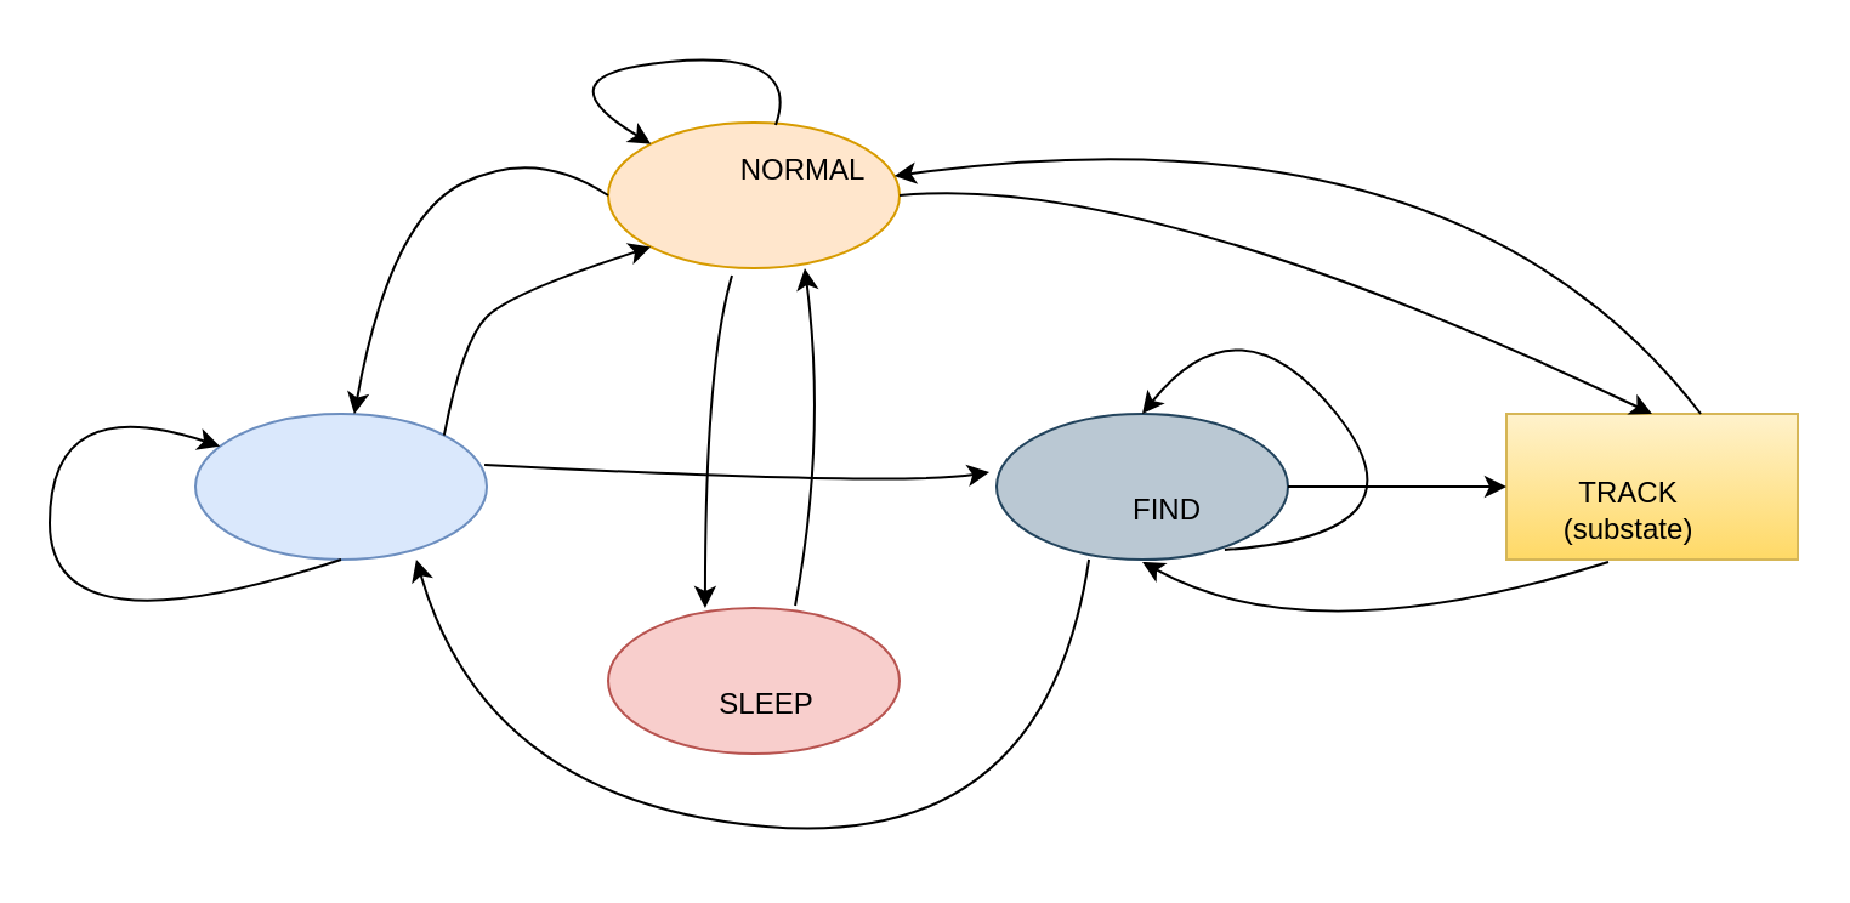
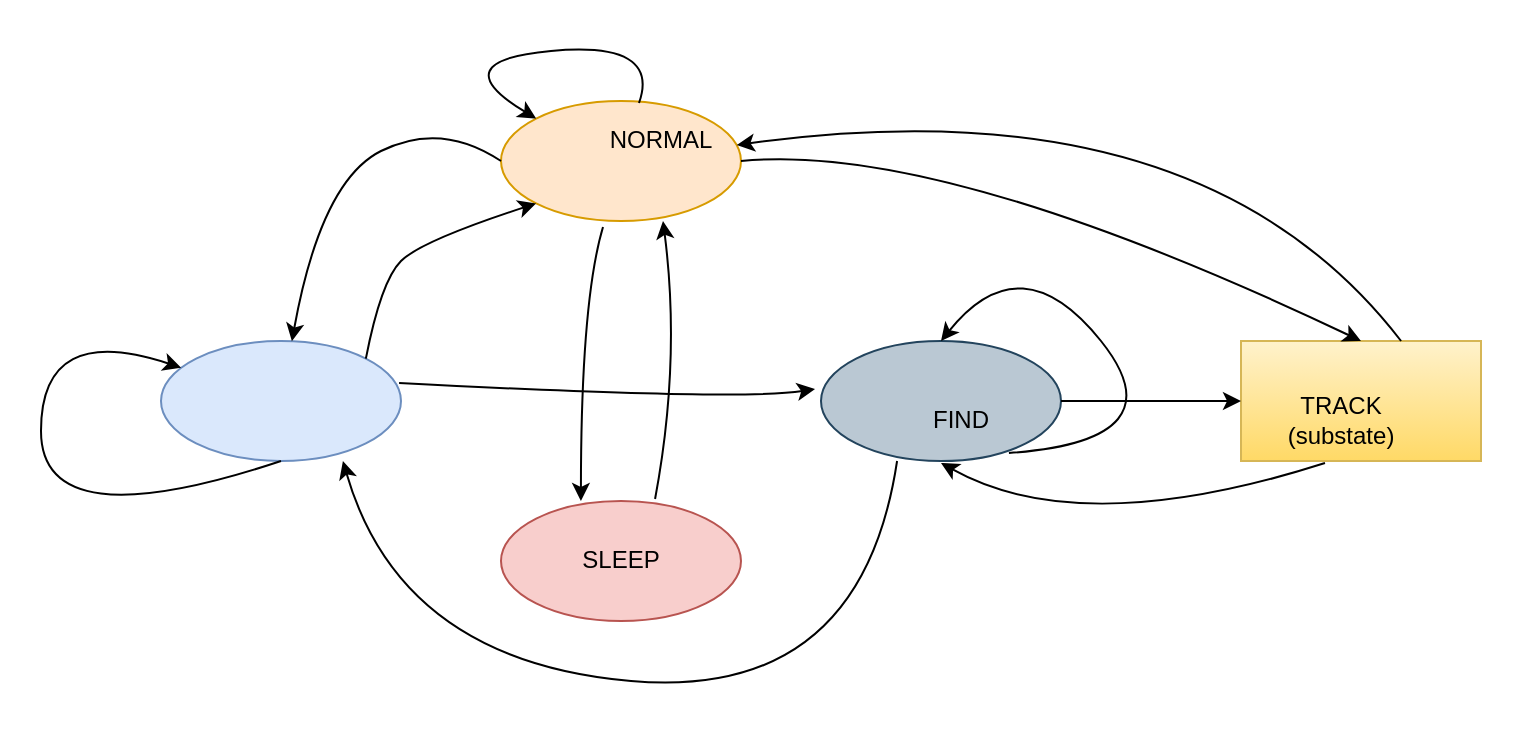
  <mxCell id="0" />
  <mxCell id="1" parent="0" />
  <mxCell id="2" value="" style="ellipse;whiteSpace=wrap;html=1;fillColor=#ffe6cc;strokeColor=#d79b00;" vertex="1" parent="1"><mxGeometry x="250" y="50" width="120" height="60" as="geometry" /></mxCell>
  <mxCell id="3" value="" style="ellipse;whiteSpace=wrap;html=1;fillColor=#dae8fc;strokeColor=#6c8ebf;" vertex="1" parent="1"><mxGeometry x="80" y="170" width="120" height="60" as="geometry" /></mxCell>
  <mxCell id="4" value="" style="ellipse;whiteSpace=wrap;html=1;fillColor=#f8cecc;strokeColor=#b85450;" vertex="1" parent="1"><mxGeometry x="250" y="250" width="120" height="60" as="geometry" /></mxCell>
  <mxCell id="5" value="" style="ellipse;whiteSpace=wrap;html=1;fillColor=#bac8d3;strokeColor=#23445d;" vertex="1" parent="1"><mxGeometry x="410" y="170" width="120" height="60" as="geometry" /></mxCell>
  <mxCell id="6" value="" style="rounded=0;whiteSpace=wrap;html=1;gradientColor=#ffd966;fillColor=#fff2cc;strokeColor=#d6b656;" vertex="1" parent="1"><mxGeometry x="620" y="170" width="120" height="60" as="geometry" /></mxCell>
  <mxCell id="7" value="NORMAL&lt;br&gt;" style="text;html=1;align=center;verticalAlign=middle;resizable=0;points=[];autosize=1;" vertex="1" parent="1"><mxGeometry x="295" y="60" width="70" height="20" as="geometry" /></mxCell>
- <mxCell id="8" value="SLEEP" style="text;html=1;align=center;verticalAlign=middle;resizable=0;points=[];autosize=1;" vertex="1" parent="1"><mxGeometry x="290" y="280" width="50" height="20" as="geometry" /></mxCell>
+ <mxCell id="8" value="SLEEP" style="text;html=1;align=center;verticalAlign=middle;resizable=0;points=[];autosize=1;" vertex="1" parent="1"><mxGeometry x="285" y="270" width="50" height="20" as="geometry" /></mxCell>
  <mxCell id="9" value="FIND" style="text;html=1;align=center;verticalAlign=middle;resizable=0;points=[];autosize=1;" vertex="1" parent="1"><mxGeometry x="460" y="200" width="40" height="20" as="geometry" /></mxCell>
  <mxCell id="10" value="TRACK&lt;br&gt;(substate)" style="text;html=1;align=center;verticalAlign=middle;resizable=0;points=[];autosize=1;" vertex="1" parent="1"><mxGeometry x="635" y="195" width="70" height="30" as="geometry" /></mxCell>
  <mxCell id="11" value="" style="curved=1;endArrow=classic;html=1;exitX=1;exitY=0.5;exitDx=0;exitDy=0;entryX=0.5;entryY=0;entryDx=0;entryDy=0;" edge="1" parent="1" source="2" target="6"><mxGeometry width="50" height="50" relative="1" as="geometry"><mxPoint x="470" y="90" as="sourcePoint" /><mxPoint x="520" y="40" as="targetPoint" /><Array as="points"><mxPoint x="470" y="70" /></Array></mxGeometry></mxCell>
  <mxCell id="12" value="" style="curved=1;endArrow=classic;html=1;exitX=0;exitY=0.5;exitDx=0;exitDy=0;" edge="1" parent="1" source="2" target="3"><mxGeometry width="50" height="50" relative="1" as="geometry"><mxPoint x="160" y="110" as="sourcePoint" /><mxPoint x="210" y="60" as="targetPoint" /><Array as="points"><mxPoint x="220" y="60" /><mxPoint x="160" y="90" /></Array></mxGeometry></mxCell>
  <mxCell id="13" value="" style="curved=1;endArrow=classic;html=1;exitX=0.425;exitY=1.05;exitDx=0;exitDy=0;exitPerimeter=0;entryX=0.333;entryY=0;entryDx=0;entryDy=0;entryPerimeter=0;" edge="1" parent="1" source="2" target="4"><mxGeometry width="50" height="50" relative="1" as="geometry"><mxPoint x="280" y="200" as="sourcePoint" /><mxPoint x="330" y="150" as="targetPoint" /><Array as="points"><mxPoint x="290" y="150" /></Array></mxGeometry></mxCell>
  <mxCell id="14" value="" style="curved=1;endArrow=classic;html=1;exitX=0.992;exitY=0.35;exitDx=0;exitDy=0;exitPerimeter=0;entryX=-0.025;entryY=0.4;entryDx=0;entryDy=0;entryPerimeter=0;" edge="1" parent="1" source="3" target="5"><mxGeometry width="50" height="50" relative="1" as="geometry"><mxPoint x="320" y="200" as="sourcePoint" /><mxPoint x="370" y="150" as="targetPoint" /><Array as="points"><mxPoint x="370" y="200" /></Array></mxGeometry></mxCell>
  <mxCell id="15" value="" style="curved=1;endArrow=classic;html=1;exitX=1;exitY=0.5;exitDx=0;exitDy=0;entryX=0;entryY=0.5;entryDx=0;entryDy=0;" edge="1" parent="1" source="5" target="6"><mxGeometry width="50" height="50" relative="1" as="geometry"><mxPoint x="450" y="140" as="sourcePoint" /><mxPoint x="500" y="90" as="targetPoint" /><Array as="points"><mxPoint x="580" y="200" /></Array></mxGeometry></mxCell>
  <mxCell id="16" value="" style="curved=1;endArrow=classic;html=1;exitX=0.35;exitY=1.017;exitDx=0;exitDy=0;exitPerimeter=0;" edge="1" parent="1" source="6"><mxGeometry width="50" height="50" relative="1" as="geometry"><mxPoint x="550" y="310" as="sourcePoint" /><mxPoint x="470" y="231" as="targetPoint" /><Array as="points"><mxPoint x="540" y="270" /></Array></mxGeometry></mxCell>
  <mxCell id="17" value="" style="curved=1;endArrow=classic;html=1;exitX=0.667;exitY=0;exitDx=0;exitDy=0;exitPerimeter=0;" edge="1" parent="1" source="6" target="2"><mxGeometry width="50" height="50" relative="1" as="geometry"><mxPoint x="620" y="90" as="sourcePoint" /><mxPoint x="670" y="40" as="targetPoint" /><Array as="points"><mxPoint x="600" y="40" /></Array></mxGeometry></mxCell>
  <mxCell id="18" value="" style="curved=1;endArrow=classic;html=1;exitX=0.642;exitY=-0.017;exitDx=0;exitDy=0;exitPerimeter=0;entryX=0.675;entryY=1;entryDx=0;entryDy=0;entryPerimeter=0;" edge="1" parent="1" source="4" target="2"><mxGeometry width="50" height="50" relative="1" as="geometry"><mxPoint x="410" y="360" as="sourcePoint" /><mxPoint x="460" y="310" as="targetPoint" /><Array as="points"><mxPoint x="340" y="180" /></Array></mxGeometry></mxCell>
  <mxCell id="19" value="" style="curved=1;endArrow=classic;html=1;exitX=0.783;exitY=0.933;exitDx=0;exitDy=0;exitPerimeter=0;entryX=0.5;entryY=0;entryDx=0;entryDy=0;" edge="1" parent="1" source="5" target="5"><mxGeometry width="50" height="50" relative="1" as="geometry"><mxPoint x="540" y="220" as="sourcePoint" /><mxPoint x="590" y="170" as="targetPoint" /><Array as="points"><mxPoint x="590" y="220" /><mxPoint x="510" y="120" /></Array></mxGeometry></mxCell>
  <mxCell id="20" value="" style="curved=1;endArrow=classic;html=1;exitX=0.5;exitY=1;exitDx=0;exitDy=0;" edge="1" parent="1" source="3" target="3"><mxGeometry width="50" height="50" relative="1" as="geometry"><mxPoint x="130" y="300" as="sourcePoint" /><mxPoint x="180" y="250" as="targetPoint" /><Array as="points"><mxPoint x="20" y="270" /><mxPoint x="20" y="160" /></Array></mxGeometry></mxCell>
  <mxCell id="21" value="" style="curved=1;endArrow=classic;html=1;exitX=0.575;exitY=0.017;exitDx=0;exitDy=0;exitPerimeter=0;entryX=0;entryY=0;entryDx=0;entryDy=0;" edge="1" parent="1" source="2" target="2"><mxGeometry width="50" height="50" relative="1" as="geometry"><mxPoint x="400" y="30" as="sourcePoint" /><mxPoint x="450" y="-20" as="targetPoint" /><Array as="points"><mxPoint x="330" y="20" /><mxPoint x="220" y="30" /></Array></mxGeometry></mxCell>
  <mxCell id="22" value="" style="curved=1;endArrow=classic;html=1;exitX=0.317;exitY=1;exitDx=0;exitDy=0;exitPerimeter=0;entryX=0.758;entryY=1;entryDx=0;entryDy=0;entryPerimeter=0;" edge="1" parent="1" source="5" target="3"><mxGeometry width="50" height="50" relative="1" as="geometry"><mxPoint x="430" y="360" as="sourcePoint" /><mxPoint x="480" y="310" as="targetPoint" /><Array as="points"><mxPoint x="430" y="350" /><mxPoint x="200" y="330" /></Array></mxGeometry></mxCell>
  <mxCell id="23" value="" style="curved=1;endArrow=classic;html=1;exitX=1;exitY=0;exitDx=0;exitDy=0;entryX=0;entryY=1;entryDx=0;entryDy=0;" edge="1" parent="1" source="3" target="2"><mxGeometry width="50" height="50" relative="1" as="geometry"><mxPoint x="210" y="180" as="sourcePoint" /><mxPoint x="260" y="130" as="targetPoint" /><Array as="points"><mxPoint x="190" y="140" /><mxPoint x="210" y="120" /></Array></mxGeometry></mxCell>
